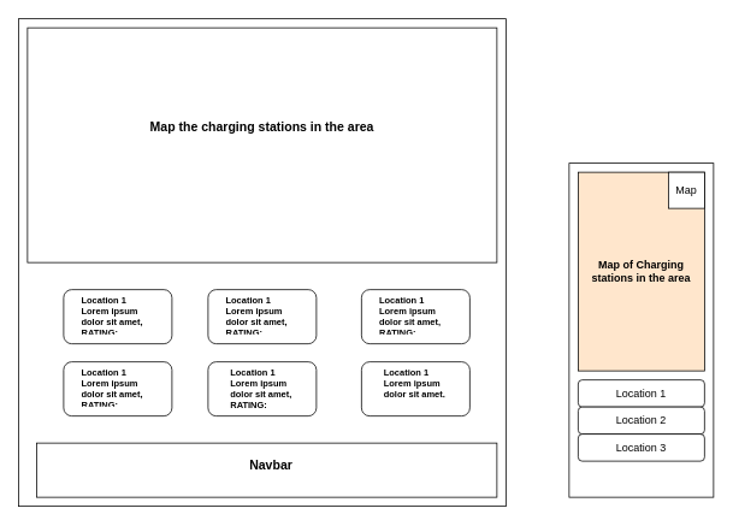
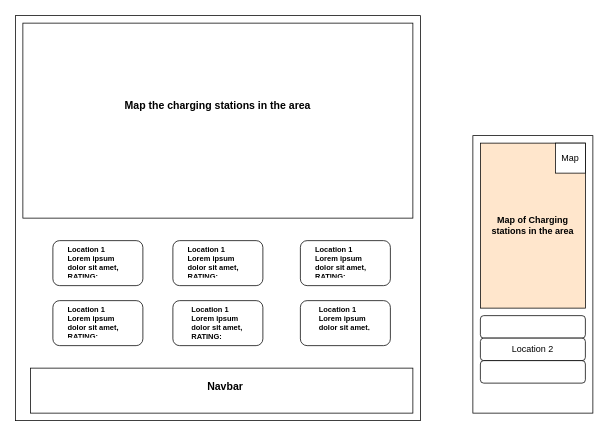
  <mxCell id="0" />
  <mxCell id="1" parent="0" />
  <mxCell id="2" value="" style="whiteSpace=wrap;html=1;aspect=fixed;" vertex="1" parent="1"><mxGeometry x="20" y="20" width="540" height="540" as="geometry" /></mxCell>
  <mxCell id="3" value="" style="rounded=0;whiteSpace=wrap;html=1;fillColor=#FFFFFF;" vertex="1" parent="1"><mxGeometry x="30" y="30" width="520" height="260" as="geometry" /></mxCell>
  <mxCell id="4" value="&lt;h3&gt;Map the charging stations in the area&lt;/h3&gt;" style="text;html=1;strokeColor=none;fillColor=none;align=center;verticalAlign=middle;whiteSpace=wrap;rounded=0;" vertex="1" parent="1"><mxGeometry x="110" y="100" width="360" height="80" as="geometry" /></mxCell>
  <mxCell id="5" value="" style="group" vertex="1" connectable="0" parent="1"><mxGeometry x="70" y="320" width="450" height="140" as="geometry" /></mxCell>
  <mxCell id="6" value="" style="rounded=1;whiteSpace=wrap;html=1;fillColor=#FFFFFF;" vertex="1" parent="5"><mxGeometry x="330" width="120" height="60" as="geometry" /></mxCell>
  <mxCell id="7" value="" style="rounded=1;whiteSpace=wrap;html=1;fillColor=#FFFFFF;" vertex="1" parent="5"><mxGeometry x="160" width="120" height="60" as="geometry" /></mxCell>
  <mxCell id="8" value="" style="rounded=1;whiteSpace=wrap;html=1;fillColor=#FFFFFF;" vertex="1" parent="5"><mxGeometry width="120" height="60" as="geometry" /></mxCell>
  <mxCell id="9" value="" style="rounded=1;whiteSpace=wrap;html=1;fillColor=#FFFFFF;" vertex="1" parent="5"><mxGeometry x="160" y="80" width="120" height="60" as="geometry" /></mxCell>
  <mxCell id="10" value="" style="rounded=1;whiteSpace=wrap;html=1;fillColor=#FFFFFF;" vertex="1" parent="5"><mxGeometry x="330" y="80" width="120" height="60" as="geometry" /></mxCell>
  <mxCell id="11" value="" style="rounded=1;whiteSpace=wrap;html=1;fillColor=#FFFFFF;" vertex="1" parent="5"><mxGeometry y="80" width="120" height="60" as="geometry" /></mxCell>
  <mxCell id="12" value="&lt;h5&gt;Location 1&lt;br&gt;Lorem ipsum dolor sit amet, RATING:&lt;/h5&gt;" style="text;html=1;strokeColor=none;fillColor=none;spacing=5;spacingTop=-20;whiteSpace=wrap;overflow=hidden;rounded=0;" vertex="1" parent="5"><mxGeometry x="15" width="90" height="50" as="geometry" /></mxCell>
  <mxCell id="13" value="&lt;h5&gt;Location 1&lt;br&gt;Lorem ipsum dolor sit amet, RATING:&lt;/h5&gt;" style="text;html=1;strokeColor=none;fillColor=none;spacing=5;spacingTop=-20;whiteSpace=wrap;overflow=hidden;rounded=0;" vertex="1" parent="5"><mxGeometry x="345" width="90" height="50" as="geometry" /></mxCell>
  <mxCell id="14" value="&lt;h5&gt;Location 1&lt;br&gt;Lorem ipsum dolor sit amet, RATING:&lt;/h5&gt;" style="text;html=1;strokeColor=none;fillColor=none;spacing=5;spacingTop=-20;whiteSpace=wrap;overflow=hidden;rounded=0;" vertex="1" parent="5"><mxGeometry x="180" y="80" width="90" height="55" as="geometry" /></mxCell>
  <mxCell id="15" value="&lt;h5&gt;Location 1&lt;br&gt;Lorem ipsum dolor sit amet, RATING:&lt;/h5&gt;" style="text;html=1;strokeColor=none;fillColor=none;spacing=5;spacingTop=-20;whiteSpace=wrap;overflow=hidden;rounded=0;" vertex="1" parent="5"><mxGeometry x="15" y="80" width="90" height="50" as="geometry" /></mxCell>
  <mxCell id="16" value="&lt;h5&gt;Location 1&lt;br&gt;Lorem ipsum dolor sit amet, RATING:&lt;/h5&gt;" style="text;html=1;strokeColor=none;fillColor=none;spacing=5;spacingTop=-20;whiteSpace=wrap;overflow=hidden;rounded=0;" vertex="1" parent="5"><mxGeometry x="175" width="90" height="50" as="geometry" /></mxCell>
  <mxCell id="17" style="edgeStyle=orthogonalEdgeStyle;rounded=0;orthogonalLoop=1;jettySize=auto;html=1;exitX=0.5;exitY=1;exitDx=0;exitDy=0;" edge="1" parent="5" source="12" target="12"><mxGeometry relative="1" as="geometry" /></mxCell>
  <mxCell id="18" value="&lt;h5&gt;Location 1&lt;br&gt;Lorem ipsum dolor sit amet, RATING:&lt;/h5&gt;" style="text;html=1;strokeColor=none;fillColor=none;spacing=5;spacingTop=-20;whiteSpace=wrap;overflow=hidden;rounded=0;" vertex="1" parent="5"><mxGeometry x="350" y="80" width="90" height="40" as="geometry" /></mxCell>
  <mxCell id="19" value="" style="rounded=0;whiteSpace=wrap;html=1;fillColor=#FFFFFF;" vertex="1" parent="1"><mxGeometry x="40" y="490" width="510" height="60" as="geometry" /></mxCell>
  <mxCell id="20" value="&lt;h3&gt;Navbar&lt;/h3&gt;" style="text;html=1;strokeColor=none;fillColor=none;align=center;verticalAlign=middle;whiteSpace=wrap;rounded=0;" vertex="1" parent="1"><mxGeometry x="70" y="500" width="460" height="30" as="geometry" /></mxCell>
  <mxCell id="21" value="" style="rounded=0;whiteSpace=wrap;html=1;fillColor=#FFFFFF;" vertex="1" parent="1"><mxGeometry x="630" y="180" width="160" height="370" as="geometry" /></mxCell>
  <mxCell id="22" value="&lt;h4&gt;Map of Charging stations in the area&lt;/h4&gt;" style="rounded=0;whiteSpace=wrap;html=1;fillColor=#ffe6cc;" vertex="1" parent="1"><mxGeometry x="640" y="190" width="140" height="220" as="geometry" /></mxCell>
  <mxCell id="23" value="" style="rounded=1;whiteSpace=wrap;html=1;fillColor=#FFFFFF;" vertex="1" parent="1"><mxGeometry x="640" y="420" width="140" height="30" as="geometry" /></mxCell>
  <mxCell id="24" value="" style="rounded=1;whiteSpace=wrap;html=1;fillColor=#FFFFFF;" vertex="1" parent="1"><mxGeometry x="640" y="450" width="140" height="30" as="geometry" /></mxCell>
  <mxCell id="25" value="" style="rounded=1;whiteSpace=wrap;html=1;fillColor=#FFFFFF;" vertex="1" parent="1"><mxGeometry x="640" y="480" width="140" height="30" as="geometry" /></mxCell>
- <mxCell id="26" value="Location 1" style="text;html=1;strokeColor=none;fillColor=none;align=center;verticalAlign=middle;whiteSpace=wrap;rounded=0;" vertex="1" parent="1"><mxGeometry x="660" y="425" width="100" height="20" as="geometry" /></mxCell>
  <mxCell id="27" value="Location 2" style="text;html=1;strokeColor=none;fillColor=none;align=center;verticalAlign=middle;whiteSpace=wrap;rounded=0;" vertex="1" parent="1"><mxGeometry x="660" y="455" width="100" height="20" as="geometry" /></mxCell>
- <mxCell id="28" value="Location 3" style="text;html=1;strokeColor=none;fillColor=none;align=center;verticalAlign=middle;whiteSpace=wrap;rounded=0;" vertex="1" parent="1"><mxGeometry x="660" y="485" width="100" height="20" as="geometry" /></mxCell>
  <mxCell id="29" value="" style="rounded=0;whiteSpace=wrap;html=1;fillColor=#FFFFFF;" vertex="1" parent="1"><mxGeometry x="740" y="190" width="40" height="40" as="geometry" /></mxCell>
  <mxCell id="30" value="Map" style="text;html=1;strokeColor=none;fillColor=none;align=center;verticalAlign=middle;whiteSpace=wrap;rounded=0;" vertex="1" parent="1"><mxGeometry x="740" y="200" width="40" height="20" as="geometry" /></mxCell>
